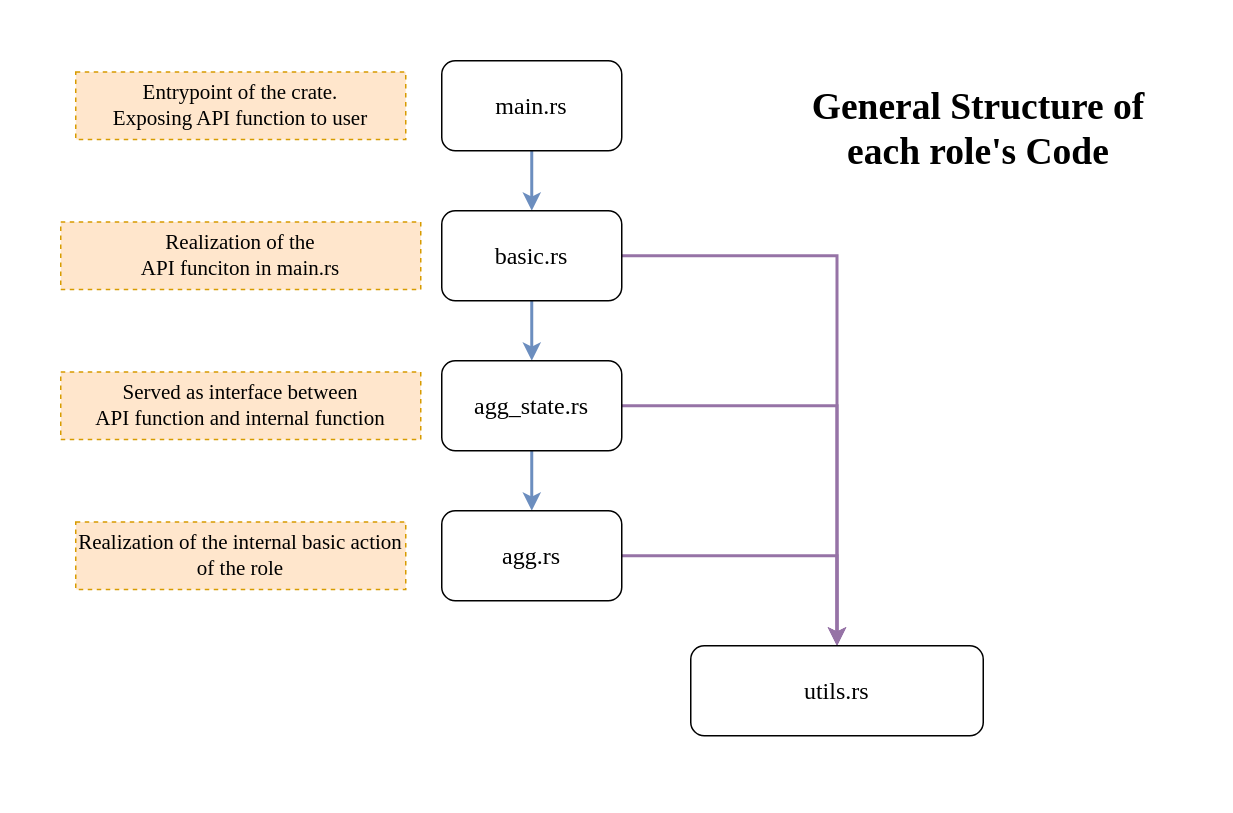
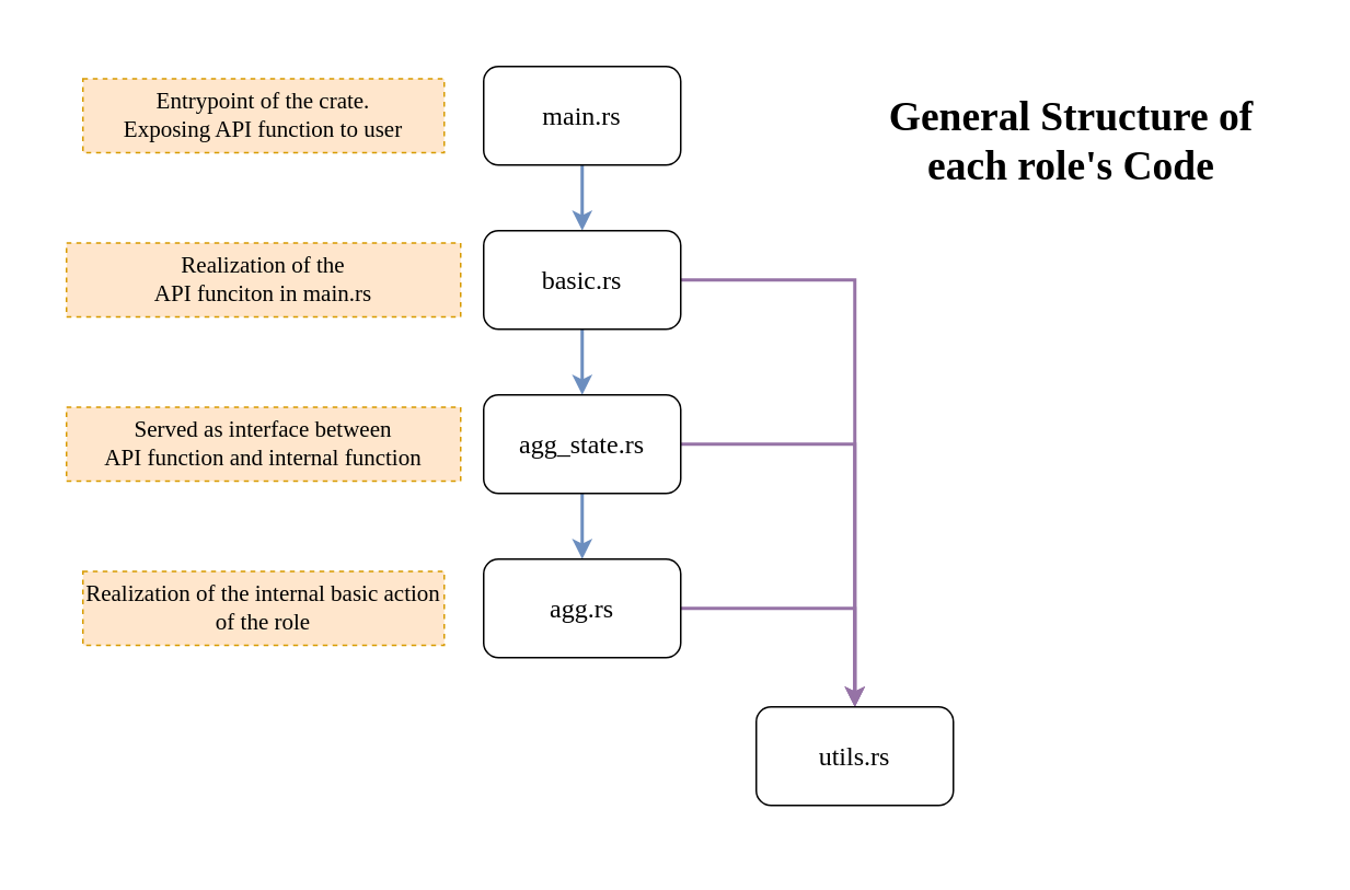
  <mxCell id="0" />
  <mxCell id="1" parent="0" />
  <mxCell id="2" value="" style="rounded=0;whiteSpace=wrap;html=1;opacity=0;" vertex="1" parent="1"><mxGeometry x="20" y="20" width="780" height="500" as="geometry" /></mxCell>
  <mxCell id="3" value="" style="edgeStyle=orthogonalEdgeStyle;rounded=0;orthogonalLoop=1;jettySize=auto;html=1;strokeWidth=2;fillColor=#dae8fc;strokeColor=#6c8ebf;" edge="1" parent="1" source="4" target="7"><mxGeometry relative="1" as="geometry" /></mxCell>
  <mxCell id="4" value="&lt;font face=&quot;Comic Sans MS&quot; style=&quot;font-size: 16px;&quot;&gt;main.rs&lt;/font&gt;" style="rounded=1;whiteSpace=wrap;html=1;" vertex="1" parent="1"><mxGeometry x="294" y="40" width="120" height="60" as="geometry" /></mxCell>
  <mxCell id="5" value="" style="edgeStyle=orthogonalEdgeStyle;rounded=0;orthogonalLoop=1;jettySize=auto;html=1;strokeWidth=2;fillColor=#dae8fc;strokeColor=#6c8ebf;" edge="1" parent="1" source="7" target="10"><mxGeometry relative="1" as="geometry" /></mxCell>
  <mxCell id="6" style="edgeStyle=orthogonalEdgeStyle;rounded=0;orthogonalLoop=1;jettySize=auto;html=1;entryX=0.5;entryY=0;entryDx=0;entryDy=0;strokeWidth=2;fillColor=#e1d5e7;strokeColor=#9673a6;" edge="1" parent="1" source="7" target="13"><mxGeometry relative="1" as="geometry" /></mxCell>
  <mxCell id="7" value="&lt;font face=&quot;Comic Sans MS&quot; style=&quot;font-size: 16px;&quot;&gt;basic.rs&lt;/font&gt;" style="rounded=1;whiteSpace=wrap;html=1;" vertex="1" parent="1"><mxGeometry x="294" y="140" width="120" height="60" as="geometry" /></mxCell>
  <mxCell id="8" value="" style="edgeStyle=orthogonalEdgeStyle;rounded=0;orthogonalLoop=1;jettySize=auto;html=1;strokeWidth=2;fillColor=#dae8fc;strokeColor=#6c8ebf;" edge="1" parent="1" source="10" target="12"><mxGeometry relative="1" as="geometry" /></mxCell>
  <mxCell id="9" style="edgeStyle=orthogonalEdgeStyle;rounded=0;orthogonalLoop=1;jettySize=auto;html=1;entryX=0.5;entryY=0;entryDx=0;entryDy=0;strokeWidth=2;fillColor=#e1d5e7;strokeColor=#9673a6;" edge="1" parent="1" source="10" target="13"><mxGeometry relative="1" as="geometry" /></mxCell>
  <mxCell id="10" value="&lt;font face=&quot;Comic Sans MS&quot; style=&quot;font-size: 16px;&quot;&gt;agg_state.rs&lt;/font&gt;" style="rounded=1;whiteSpace=wrap;html=1;" vertex="1" parent="1"><mxGeometry x="294" y="240" width="120" height="60" as="geometry" /></mxCell>
  <mxCell id="11" style="edgeStyle=orthogonalEdgeStyle;rounded=0;orthogonalLoop=1;jettySize=auto;html=1;entryX=0.5;entryY=0;entryDx=0;entryDy=0;strokeWidth=2;fillColor=#e1d5e7;strokeColor=#9673a6;" edge="1" parent="1" source="12" target="13"><mxGeometry relative="1" as="geometry" /></mxCell>
  <mxCell id="12" value="&lt;font face=&quot;Comic Sans MS&quot; style=&quot;font-size: 16px;&quot;&gt;agg.rs&lt;/font&gt;" style="rounded=1;whiteSpace=wrap;html=1;" vertex="1" parent="1"><mxGeometry x="294" y="340" width="120" height="60" as="geometry" /></mxCell>
- <mxCell id="13" value="&lt;font face=&quot;Comic Sans MS&quot; style=&quot;font-size: 16px;&quot;&gt;utils.rs&lt;br&gt;&lt;/font&gt;" style="rounded=1;whiteSpace=wrap;html=1;" vertex="1" parent="1"><mxGeometry x="460" y="430" width="195" height="60" as="geometry" /></mxCell>
+ <mxCell id="13" value="&lt;font face=&quot;Comic Sans MS&quot; style=&quot;font-size: 16px;&quot;&gt;utils.rs&lt;br&gt;&lt;/font&gt;" style="rounded=1;whiteSpace=wrap;html=1;" vertex="1" parent="1"><mxGeometry x="460" y="430" width="120" height="60" as="geometry" /></mxCell>
  <mxCell id="14" value="&lt;font style=&quot;font-size: 14px;&quot; face=&quot;Georgia&quot;&gt;Entrypoint of the crate.&lt;br&gt;Exposing API function to user&lt;br&gt;&lt;/font&gt;" style="text;strokeColor=#d79b00;align=center;fillColor=#ffe6cc;html=1;verticalAlign=middle;whiteSpace=wrap;rounded=0;dashed=1;" vertex="1" parent="1"><mxGeometry x="50" y="47.5" width="220" height="45" as="geometry" /></mxCell>
  <mxCell id="15" value="&lt;font style=&quot;font-size: 14px;&quot; face=&quot;Georgia&quot;&gt;Realization of the internal basic action of the role&lt;/font&gt;" style="text;strokeColor=#d79b00;align=center;fillColor=#ffe6cc;html=1;verticalAlign=middle;whiteSpace=wrap;rounded=0;dashed=1;" vertex="1" parent="1"><mxGeometry x="50" y="347.5" width="220" height="45" as="geometry" /></mxCell>
  <mxCell id="16" value="&lt;font style=&quot;font-size: 14px;&quot; face=&quot;Georgia&quot;&gt;Realization of the &lt;br&gt;API funciton in main.rs&lt;/font&gt;" style="text;strokeColor=#d79b00;align=center;fillColor=#ffe6cc;html=1;verticalAlign=middle;whiteSpace=wrap;rounded=0;dashed=1;" vertex="1" parent="1"><mxGeometry x="40" y="147.5" width="240" height="45" as="geometry" /></mxCell>
  <mxCell id="17" value="&lt;font face=&quot;Georgia&quot;&gt;&lt;span style=&quot;font-size: 14px;&quot;&gt;Served as interface between &lt;br&gt;API function and internal function&lt;br&gt;&lt;/span&gt;&lt;/font&gt;" style="text;strokeColor=#d79b00;align=center;fillColor=#ffe6cc;html=1;verticalAlign=middle;whiteSpace=wrap;rounded=0;dashed=1;" vertex="1" parent="1"><mxGeometry x="40" y="247.5" width="240" height="45" as="geometry" /></mxCell>
  <mxCell id="18" value="&lt;font size=&quot;1&quot; style=&quot;&quot; face=&quot;Garamond&quot;&gt;&lt;b style=&quot;font-size: 25px;&quot;&gt;General Structure of each role's Code&lt;/b&gt;&lt;/font&gt;" style="text;strokeColor=none;align=center;fillColor=none;html=1;verticalAlign=middle;whiteSpace=wrap;rounded=0;" vertex="1" parent="1"><mxGeometry x="537" y="70" width="230" height="30" as="geometry" /></mxCell>
